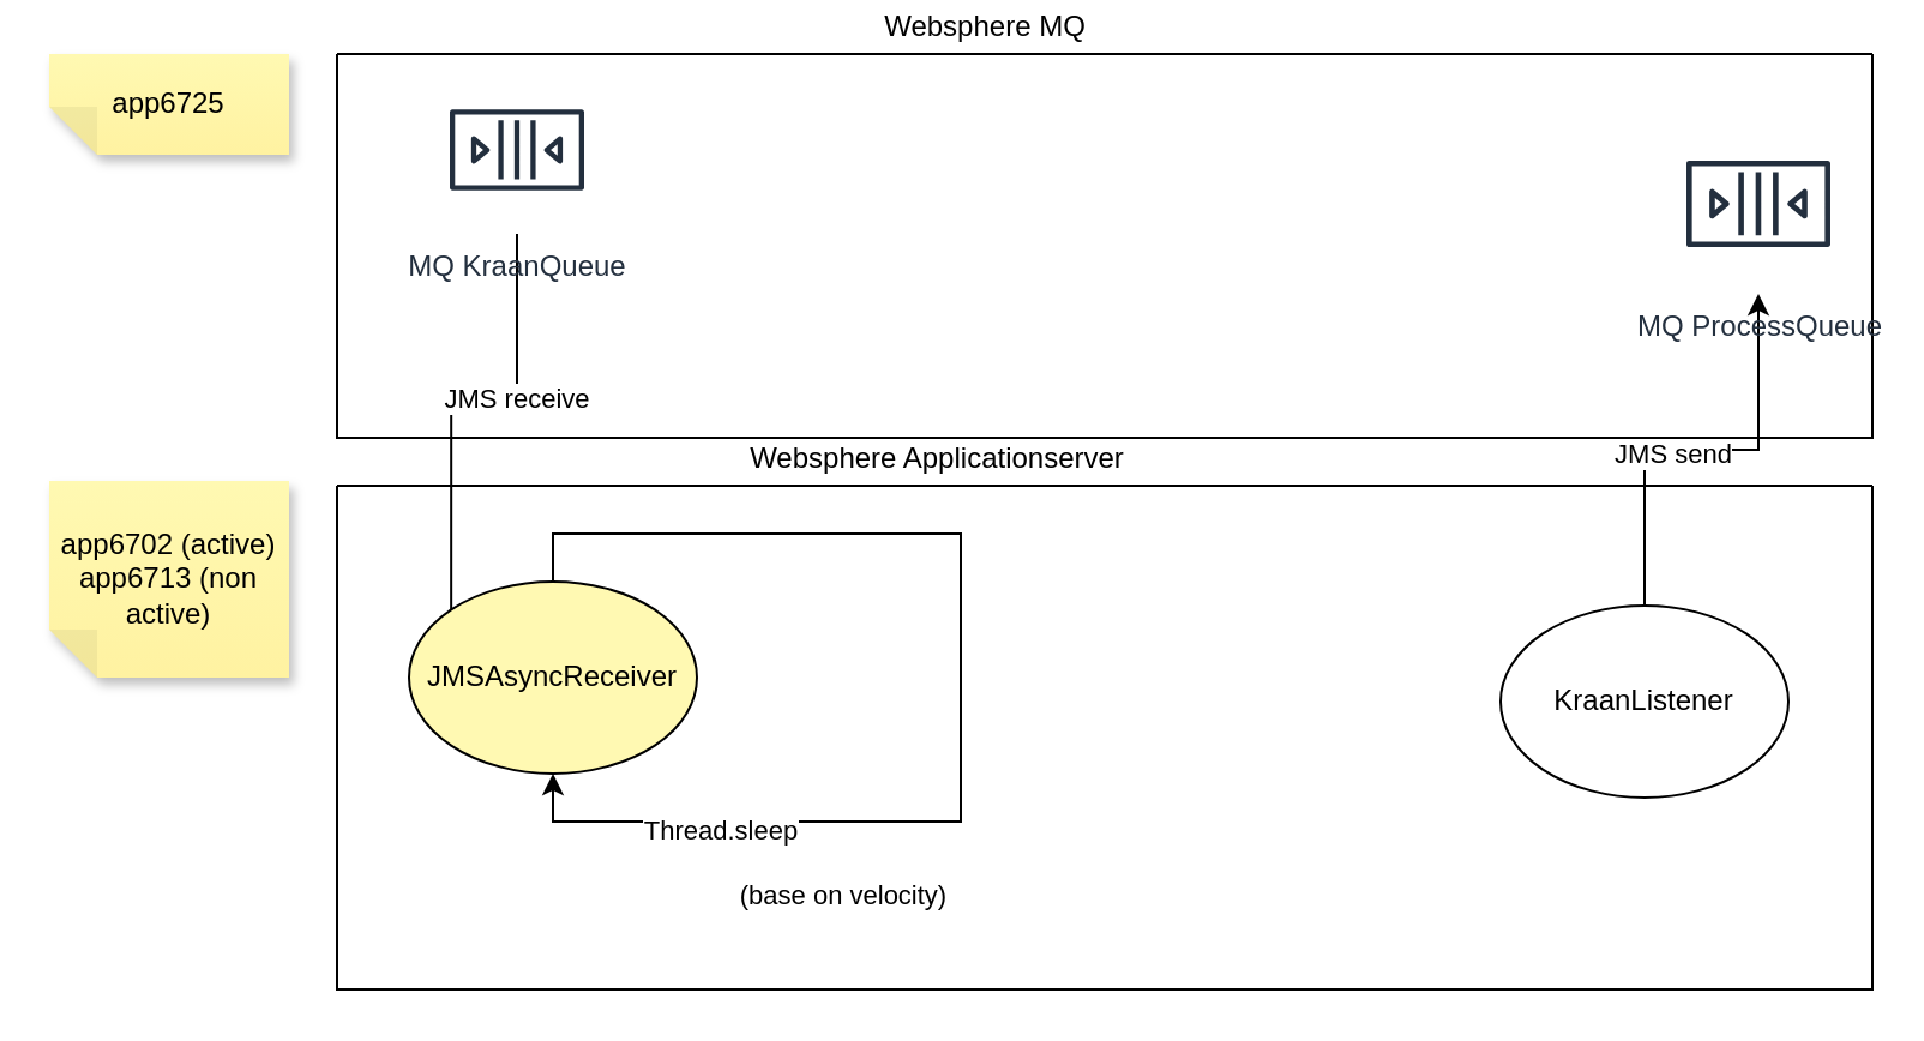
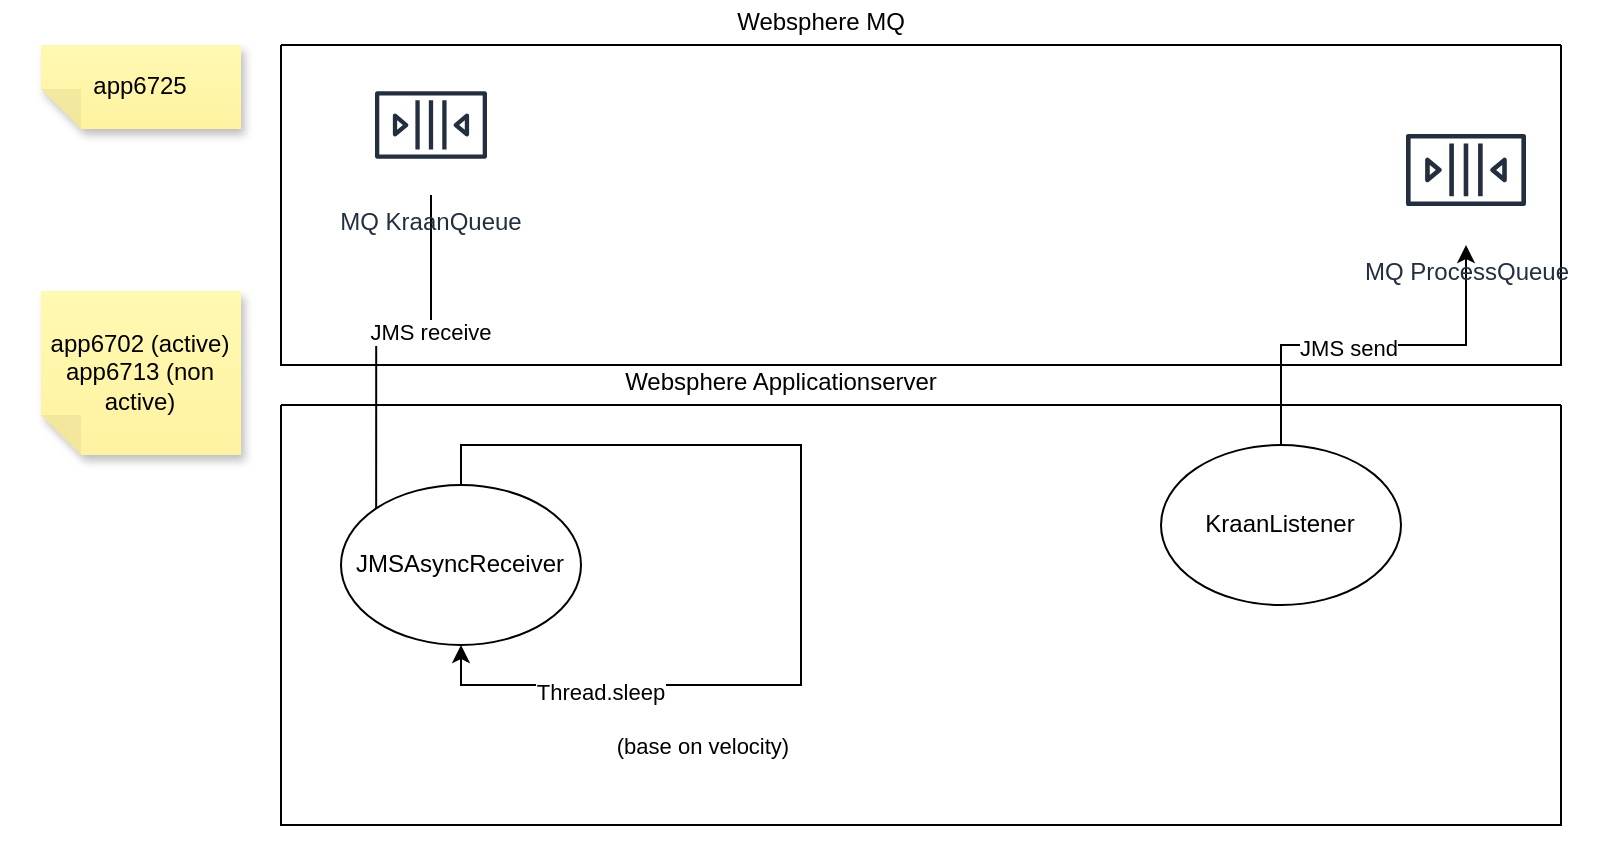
  <mxCell id="0" />
  <mxCell id="1" parent="0" />
  <mxCell id="2" style="edgeStyle=orthogonalEdgeStyle;rounded=0;orthogonalLoop=1;jettySize=auto;html=1;entryX=0;entryY=1;entryDx=0;entryDy=0;" edge="1" parent="1" source="14" target="4"><mxGeometry relative="1" as="geometry" /></mxCell>
  <mxCell id="3" value="JMS receive" style="edgeLabel;html=1;align=center;verticalAlign=middle;resizable=0;points=[];" vertex="1" connectable="0" parent="2"><mxGeometry x="-0.397" y="-4" relative="1" as="geometry"><mxPoint as="offset" /></mxGeometry></mxCell>
- <mxCell id="4" value="JMSAsyncReceiver" style="ellipse;whiteSpace=wrap;html=1;fillColor=#fff9b2;" vertex="1" parent="1"><mxGeometry x="170" y="242" width="120" height="80" as="geometry" /></mxCell>
+ <mxCell id="4" value="JMSAsyncReceiver" style="ellipse;whiteSpace=wrap;html=1;" vertex="1" parent="1"><mxGeometry x="170" y="242" width="120" height="80" as="geometry" /></mxCell>
  <mxCell id="5" style="edgeStyle=orthogonalEdgeStyle;rounded=0;orthogonalLoop=1;jettySize=auto;html=1;" edge="1" parent="1" source="11" target="13"><mxGeometry relative="1" as="geometry" /></mxCell>
  <mxCell id="6" value="JMS send" style="edgeLabel;html=1;align=center;verticalAlign=middle;resizable=0;points=[];" vertex="1" connectable="0" parent="5"><mxGeometry x="-0.14" y="-1" relative="1" as="geometry"><mxPoint as="offset" /></mxGeometry></mxCell>
  <mxCell id="7" style="edgeStyle=orthogonalEdgeStyle;rounded=0;orthogonalLoop=1;jettySize=auto;html=1;entryX=0.5;entryY=1;entryDx=0;entryDy=0;" edge="1" parent="1" source="4" target="4"><mxGeometry relative="1" as="geometry"><Array as="points"><mxPoint x="230" y="222" /><mxPoint x="400" y="222" /><mxPoint x="400" y="342" /><mxPoint x="230" y="342" /></Array></mxGeometry></mxCell>
  <mxCell id="8" value="Thread.sleep" style="edgeLabel;html=1;align=center;verticalAlign=middle;resizable=0;points=[];" vertex="1" connectable="0" parent="7"><mxGeometry x="0.644" y="3" relative="1" as="geometry"><mxPoint as="offset" /></mxGeometry></mxCell>
  <mxCell id="9" value="(base on velocity)" style="edgeLabel;html=1;align=center;verticalAlign=middle;resizable=0;points=[];" vertex="1" connectable="0" parent="7"><mxGeometry x="0.425" y="6" relative="1" as="geometry"><mxPoint x="-4" y="24" as="offset" /></mxGeometry></mxCell>
  <mxCell id="10" value="" style="swimlane;startSize=0;" vertex="1" parent="1"><mxGeometry x="140" y="202" width="640" height="210" as="geometry" /></mxCell>
- <mxCell id="11" value="KraanListener" style="ellipse;whiteSpace=wrap;html=1;" vertex="1" parent="10"><mxGeometry x="485" y="50" width="120" height="80" as="geometry" /></mxCell>
+ <mxCell id="11" value="KraanListener" style="ellipse;whiteSpace=wrap;html=1;" vertex="1" parent="10"><mxGeometry x="440" y="20" width="120" height="80" as="geometry" /></mxCell>
  <mxCell id="12" value="" style="swimlane;startSize=0;labelPosition=center;verticalLabelPosition=top;align=center;verticalAlign=bottom;" vertex="1" parent="1"><mxGeometry x="140" y="22" width="640" height="160" as="geometry" /></mxCell>
  <mxCell id="13" value="MQ ProcessQueue" style="sketch=0;outlineConnect=0;fontColor=#232F3E;gradientColor=none;strokeColor=#232F3E;fillColor=#ffffff;dashed=0;verticalLabelPosition=bottom;verticalAlign=top;align=center;html=1;fontSize=12;fontStyle=0;aspect=fixed;shape=mxgraph.aws4.resourceIcon;resIcon=mxgraph.aws4.queue;" vertex="1" parent="12"><mxGeometry x="555" y="25" width="75" height="75" as="geometry" /></mxCell>
  <mxCell id="14" value="MQ KraanQueue" style="sketch=0;outlineConnect=0;fontColor=#232F3E;gradientColor=none;strokeColor=#232F3E;fillColor=#ffffff;dashed=0;verticalLabelPosition=bottom;verticalAlign=top;align=center;html=1;fontSize=12;fontStyle=0;aspect=fixed;shape=mxgraph.aws4.resourceIcon;resIcon=mxgraph.aws4.queue;" vertex="1" parent="12"><mxGeometry x="40" y="5" width="70" height="70" as="geometry" /></mxCell>
  <mxCell id="15" value="Websphere MQ" style="text;html=1;align=center;verticalAlign=bottom;resizable=0;points=[];autosize=1;strokeColor=none;fillColor=none;labelPosition=center;verticalLabelPosition=top;" vertex="1" parent="1"><mxGeometry x="355" y="20" width="110" height="30" as="geometry" /></mxCell>
  <mxCell id="16" value="Websphere Applicationserver&lt;br&gt;" style="text;html=1;align=center;verticalAlign=bottom;resizable=0;points=[];autosize=1;strokeColor=none;fillColor=none;labelPosition=center;verticalLabelPosition=top;" vertex="1" parent="1"><mxGeometry x="300" y="200" width="180" height="30" as="geometry" /></mxCell>
  <mxCell id="17" value="app6725" style="shape=note;whiteSpace=wrap;html=1;backgroundOutline=1;fontColor=#000000;darkOpacity=0.05;fillColor=#FFF9B2;strokeColor=none;fillStyle=solid;direction=west;gradientDirection=north;gradientColor=#FFF2A1;shadow=1;size=20;pointerEvents=1;" vertex="1" parent="1"><mxGeometry x="20" y="22" width="100" height="42" as="geometry" /></mxCell>
- <mxCell id="18" value="app6702 (active) app6713 (non active)" style="shape=note;whiteSpace=wrap;html=1;backgroundOutline=1;fontColor=#000000;darkOpacity=0.05;fillColor=#FFF9B2;strokeColor=none;fillStyle=solid;direction=west;gradientDirection=north;gradientColor=#FFF2A1;shadow=1;size=20;pointerEvents=1;" vertex="1" parent="1"><mxGeometry x="20" y="200" width="100" height="82" as="geometry" /></mxCell>
+ <mxCell id="18" value="app6702 (active) app6713 (non active)" style="shape=note;whiteSpace=wrap;html=1;backgroundOutline=1;fontColor=#000000;darkOpacity=0.05;fillColor=#FFF9B2;strokeColor=none;fillStyle=solid;direction=west;gradientDirection=north;gradientColor=#FFF2A1;shadow=1;size=20;pointerEvents=1;" vertex="1" parent="1"><mxGeometry x="20" y="145" width="100" height="82" as="geometry" /></mxCell>
